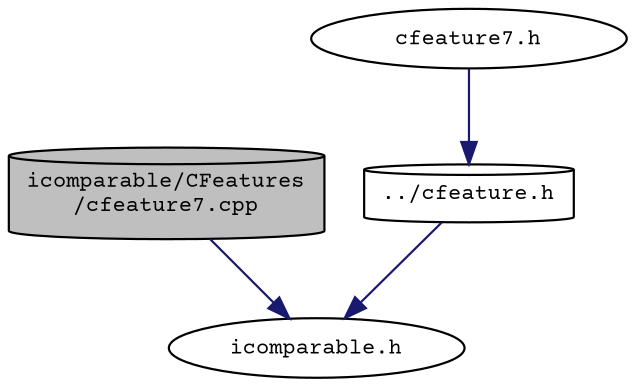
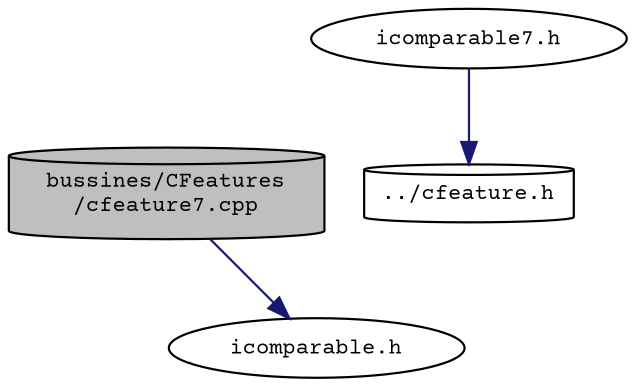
  digraph {
    fontname="Courier Prime"
    node [color=black fillcolor=white fontname="Courier Prime" fontsize=10 shape=cylinder style=filled]
    edge [color=midnightblue fontname="Courier Prime" fontsize=10 labelfontname=Helvetica labelfontsize=10 style=solid]
-   n1 [fillcolor=grey75 fontcolor=black height=0.2 label="icomparable/CFeatures\l/cfeature7.cpp" width=0.4]
+   n1 [fillcolor=grey75 fontcolor=black height=0.2 label="bussines/CFeatures\l/cfeature7.cpp" width=0.4]
    n2 [height=0.2 label="icomparable.h" shape=ellipse width=0.4]
-   n3 [height=0.2 label="cfeature7.h" shape=ellipse width=0.4]
+   n3 [height=0.2 label="icomparable7.h" shape=ellipse width=0.4]
    n4 [height=0.2 label="../cfeature.h" width=0.4]
    n1 -> n2
    n3 -> n4
-   n4 -> n2
  }
